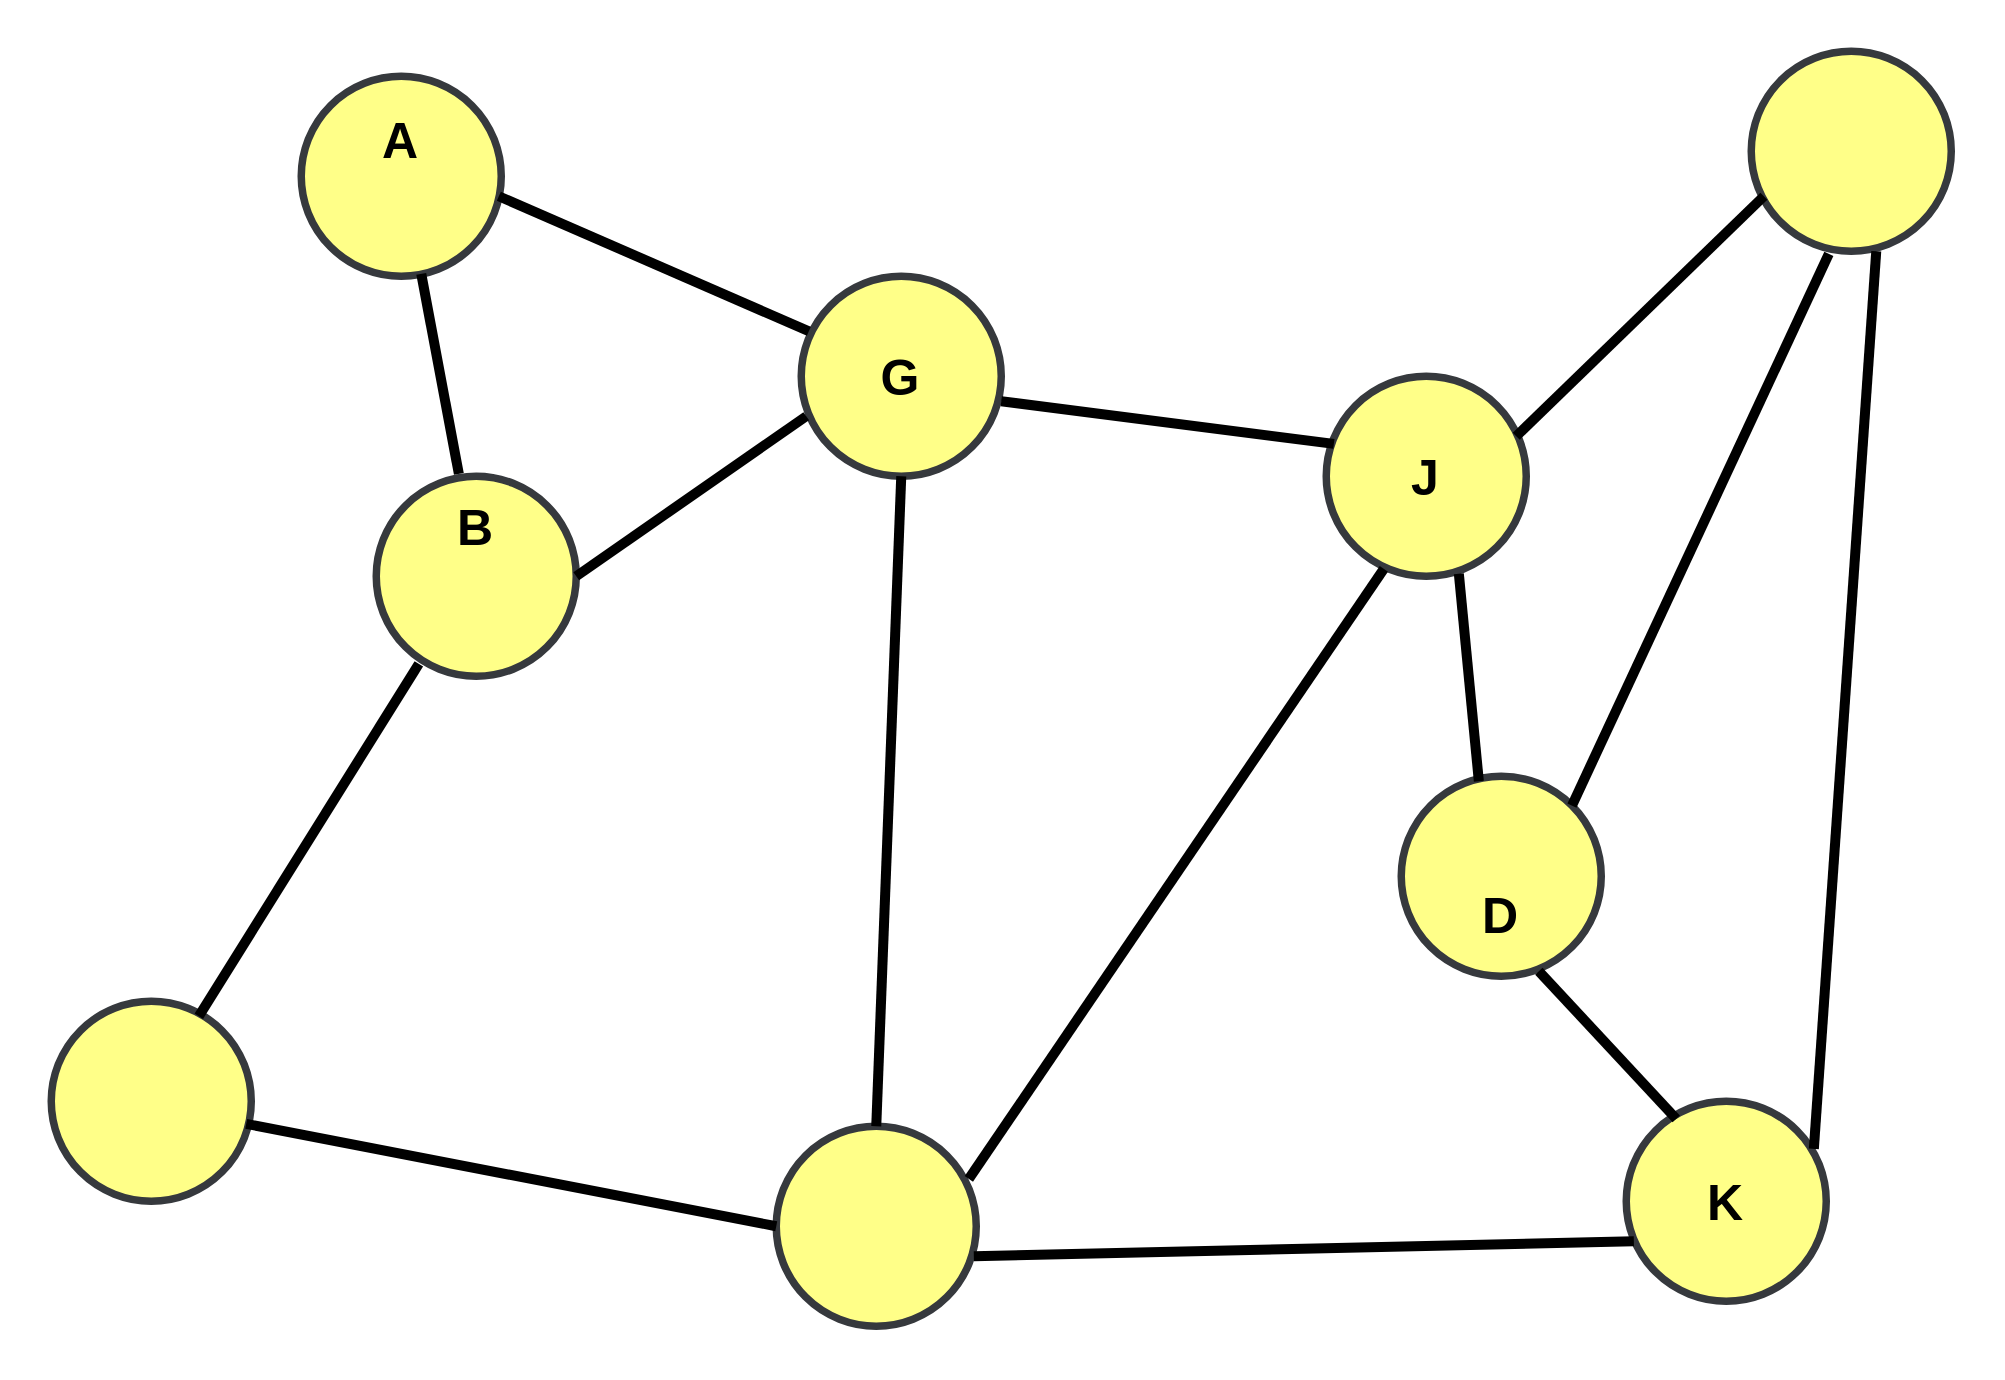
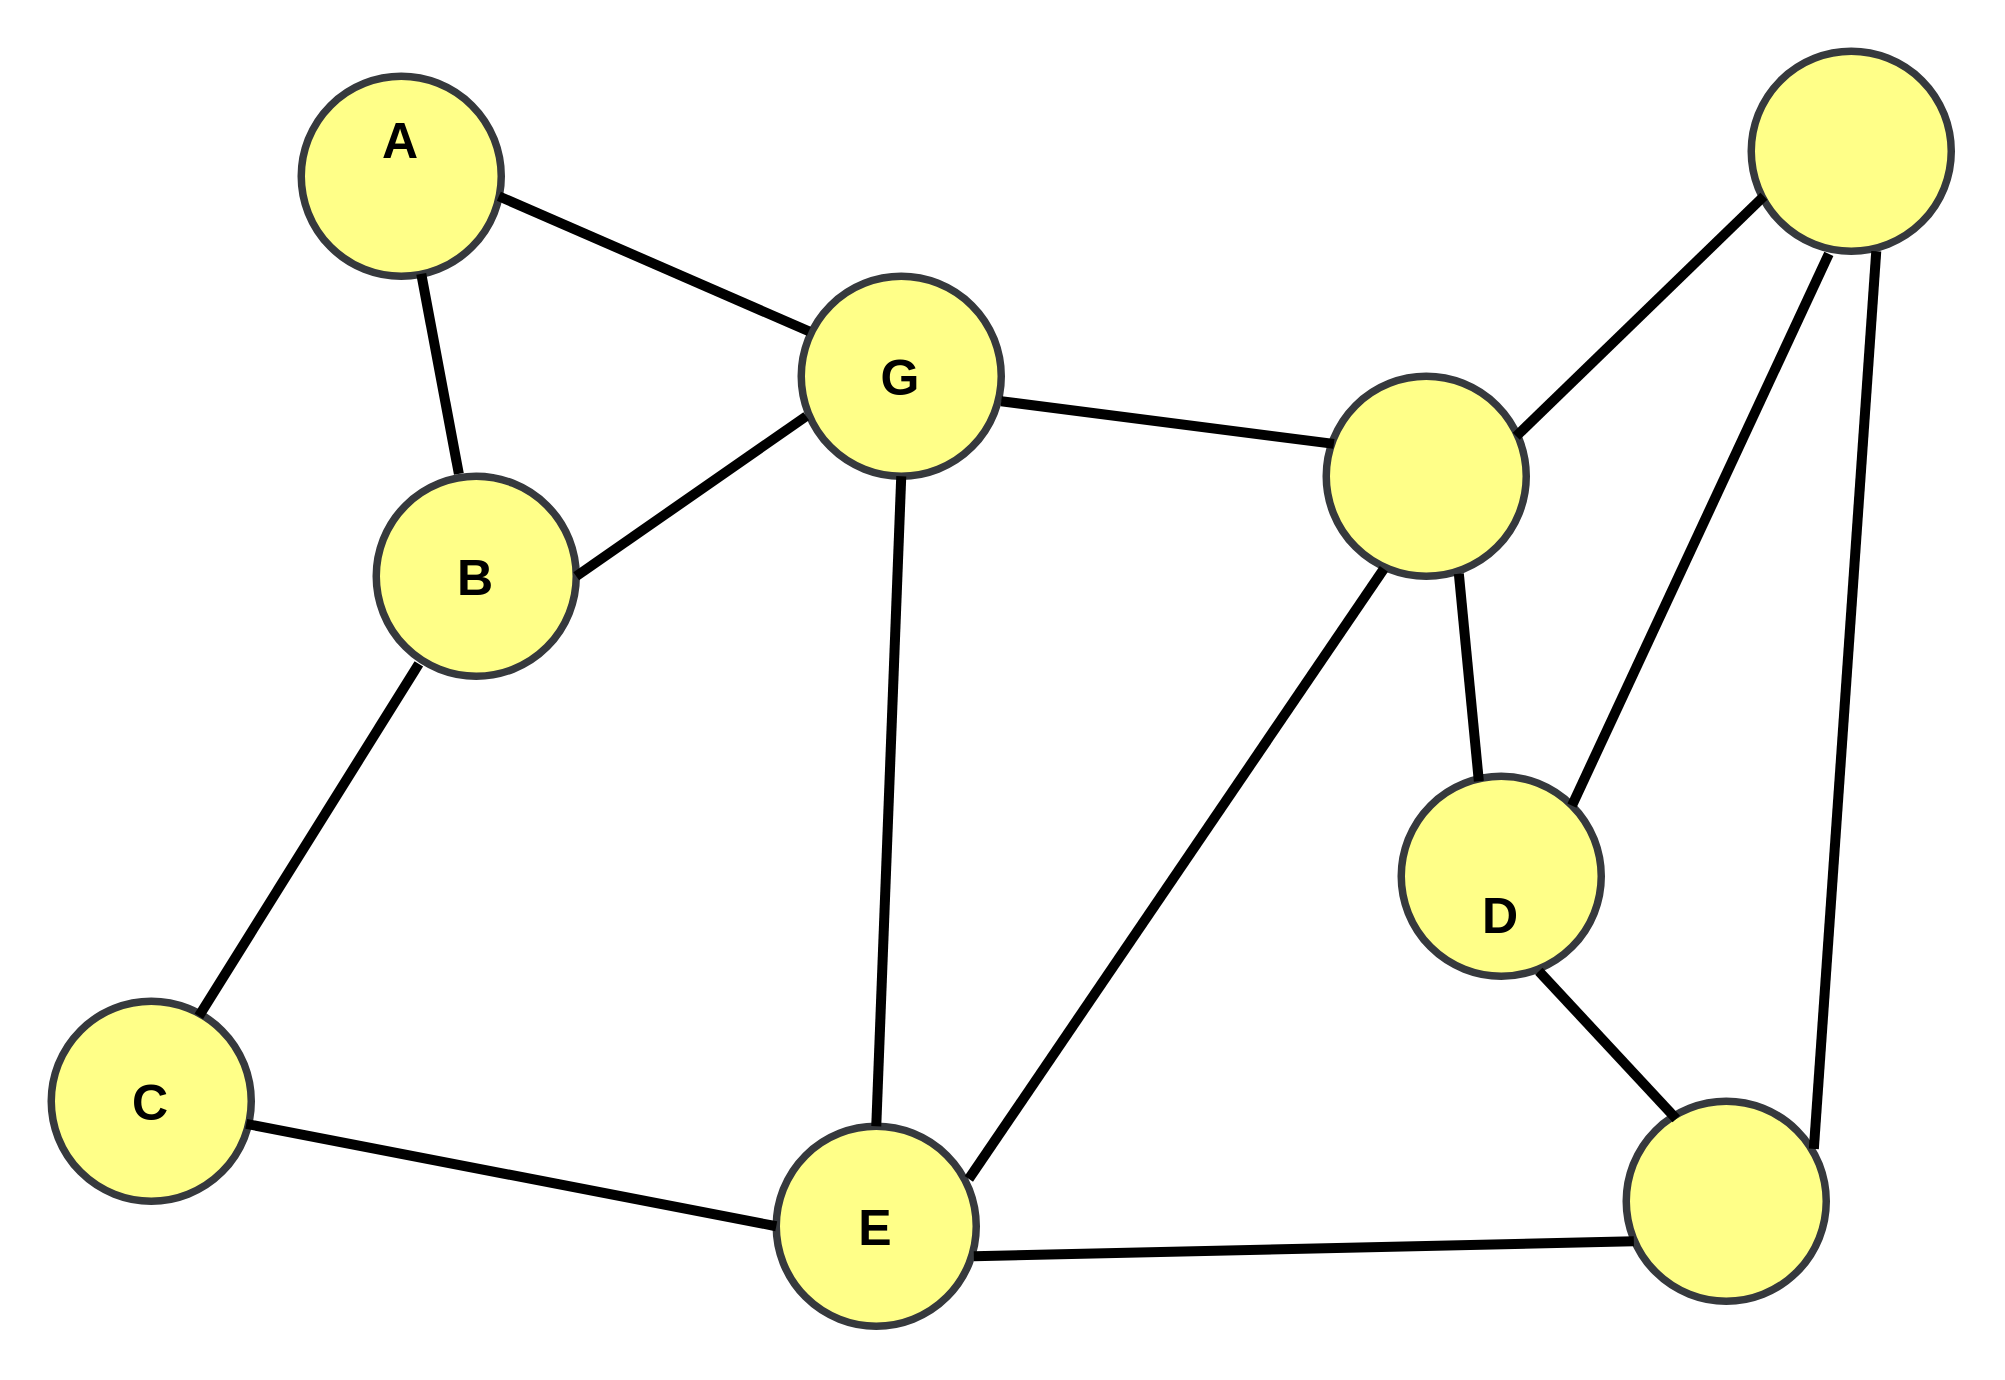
  <mxCell id="0" />
  <mxCell id="1" parent="0" />
  <mxCell id="2" value="" style="group" vertex="1" connectable="0" parent="1"><mxGeometry x="120" y="30" width="80" height="80" as="geometry" /></mxCell>
  <mxCell id="3" value="" style="ellipse;whiteSpace=wrap;html=1;strokeWidth=3;fontFamily=Tahoma;fillColor=#ffff88;strokeColor=#36393d;" vertex="1" parent="2"><mxGeometry width="80" height="80" as="geometry" /></mxCell>
  <mxCell id="4" value="A" style="text;html=1;align=center;verticalAlign=middle;whiteSpace=wrap;rounded=0;fontSize=20;fontStyle=1" vertex="1" parent="2"><mxGeometry x="10" y="10" width="60" height="30" as="geometry" /></mxCell>
  <mxCell id="5" value="" style="group" vertex="1" connectable="0" parent="1"><mxGeometry x="150" y="190" width="80" height="80" as="geometry" /></mxCell>
  <mxCell id="6" value="" style="ellipse;whiteSpace=wrap;html=1;strokeWidth=3;fontFamily=Tahoma;fillColor=#ffff88;strokeColor=#36393d;" vertex="1" parent="5"><mxGeometry width="80" height="80" as="geometry" /></mxCell>
- <mxCell id="7" value="B" style="text;html=1;align=center;verticalAlign=middle;whiteSpace=wrap;rounded=0;fontSize=20;fontStyle=1" vertex="1" parent="5"><mxGeometry x="10" y="5" width="60" height="30" as="geometry" /></mxCell>
+ <mxCell id="7" value="B" style="text;html=1;align=center;verticalAlign=middle;whiteSpace=wrap;rounded=0;fontSize=20;fontStyle=1" vertex="1" parent="5"><mxGeometry x="10" y="25" width="60" height="30" as="geometry" /></mxCell>
  <mxCell id="8" value="" style="group" vertex="1" connectable="0" parent="1"><mxGeometry x="320" y="110" width="80" height="80" as="geometry" /></mxCell>
  <mxCell id="9" value="" style="ellipse;whiteSpace=wrap;html=1;strokeWidth=3;fontFamily=Tahoma;fillColor=#ffff88;strokeColor=#36393d;" vertex="1" parent="8"><mxGeometry width="80" height="80" as="geometry" /></mxCell>
  <mxCell id="10" value="G" style="text;html=1;align=center;verticalAlign=middle;whiteSpace=wrap;rounded=0;fontSize=20;fontStyle=1" vertex="1" parent="8"><mxGeometry x="10" y="25" width="60" height="30" as="geometry" /></mxCell>
  <mxCell id="11" value="" style="group" vertex="1" connectable="0" parent="1"><mxGeometry x="560" y="310" width="80" height="80" as="geometry" /></mxCell>
  <mxCell id="12" value="" style="ellipse;whiteSpace=wrap;html=1;strokeWidth=3;fontFamily=Tahoma;fillColor=#ffff88;strokeColor=#36393d;" vertex="1" parent="11"><mxGeometry width="80" height="80" as="geometry" /></mxCell>
  <mxCell id="13" value="D" style="text;html=1;align=center;verticalAlign=middle;whiteSpace=wrap;rounded=0;fontSize=20;fontStyle=1" vertex="1" parent="11"><mxGeometry x="10" y="40" width="60" height="30" as="geometry" /></mxCell>
  <mxCell id="14" value="" style="group" vertex="1" connectable="0" parent="1"><mxGeometry x="310" y="450" width="80" height="80" as="geometry" /></mxCell>
  <mxCell id="15" value="" style="ellipse;whiteSpace=wrap;html=1;strokeWidth=3;fontFamily=Tahoma;fillColor=#ffff88;strokeColor=#36393d;" vertex="1" parent="14"><mxGeometry width="80" height="80" as="geometry" /></mxCell>
+ <mxCell id="16" value="E" style="text;html=1;align=center;verticalAlign=middle;whiteSpace=wrap;rounded=0;fontSize=20;fontStyle=1" vertex="1" parent="14"><mxGeometry x="10" y="25" width="60" height="30" as="geometry" /></mxCell>
  <mxCell id="17" value="" style="group" vertex="1" connectable="0" parent="1"><mxGeometry x="700" y="20" width="80" height="80" as="geometry" /></mxCell>
  <mxCell id="18" value="" style="ellipse;whiteSpace=wrap;html=1;strokeWidth=3;fontFamily=Tahoma;fillColor=#ffff88;strokeColor=#36393d;" vertex="1" parent="17"><mxGeometry width="80" height="80" as="geometry" /></mxCell>
  <mxCell id="19" value="" style="group" vertex="1" connectable="0" parent="1"><mxGeometry x="530" y="150" width="80" height="80" as="geometry" /></mxCell>
  <mxCell id="20" value="" style="ellipse;whiteSpace=wrap;html=1;strokeWidth=3;fontFamily=Tahoma;fillColor=#ffff88;strokeColor=#36393d;" vertex="1" parent="19"><mxGeometry width="80" height="80" as="geometry" /></mxCell>
- <mxCell id="21" value="J" style="text;html=1;align=center;verticalAlign=middle;whiteSpace=wrap;rounded=0;fontSize=20;fontStyle=1" vertex="1" parent="19"><mxGeometry x="10" y="25" width="60" height="30" as="geometry" /></mxCell>
  <mxCell id="22" value="" style="group" vertex="1" connectable="0" parent="1"><mxGeometry x="20" y="400" width="80" height="80" as="geometry" /></mxCell>
  <mxCell id="23" value="" style="ellipse;whiteSpace=wrap;html=1;strokeWidth=3;fontFamily=Tahoma;fillColor=#ffff88;strokeColor=#36393d;" vertex="1" parent="22"><mxGeometry width="80" height="80" as="geometry" /></mxCell>
+ <mxCell id="24" value="C" style="text;html=1;align=center;verticalAlign=middle;whiteSpace=wrap;rounded=0;fontSize=20;fontStyle=1" vertex="1" parent="22"><mxGeometry x="10" y="25" width="60" height="30" as="geometry" /></mxCell>
  <mxCell id="25" value="" style="group" vertex="1" connectable="0" parent="1"><mxGeometry x="650" y="440" width="80" height="80" as="geometry" /></mxCell>
  <mxCell id="26" value="" style="ellipse;whiteSpace=wrap;html=1;strokeWidth=3;fontFamily=Tahoma;fillColor=#ffff88;strokeColor=#36393d;" vertex="1" parent="25"><mxGeometry width="80" height="80" as="geometry" /></mxCell>
- <mxCell id="27" value="K" style="text;html=1;align=center;verticalAlign=middle;whiteSpace=wrap;rounded=0;fontSize=20;fontStyle=1" vertex="1" parent="25"><mxGeometry x="10" y="25" width="60" height="30" as="geometry" /></mxCell>
  <mxCell id="28" value="" style="endArrow=none;html=1;rounded=0;exitX=0.413;exitY=-0.012;exitDx=0;exitDy=0;entryX=0.6;entryY=0.988;entryDx=0;entryDy=0;exitPerimeter=0;strokeWidth=4;entryPerimeter=0;" edge="1" parent="1" source="6" target="3"><mxGeometry width="50" height="50" relative="1" as="geometry"><mxPoint x="190" y="160" as="sourcePoint" /><mxPoint x="170" y="120" as="targetPoint" /></mxGeometry></mxCell>
  <mxCell id="29" value="" style="endArrow=none;html=1;rounded=0;exitX=0.038;exitY=0.275;exitDx=0;exitDy=0;entryX=0.988;entryY=0.6;entryDx=0;entryDy=0;exitPerimeter=0;strokeWidth=4;entryPerimeter=0;" edge="1" parent="1" source="9" target="3"><mxGeometry width="50" height="50" relative="1" as="geometry"><mxPoint x="285" y="130" as="sourcePoint" /><mxPoint x="270" y="50" as="targetPoint" /></mxGeometry></mxCell>
  <mxCell id="30" value="" style="endArrow=none;html=1;rounded=0;exitX=1;exitY=0.5;exitDx=0;exitDy=0;entryX=0.025;entryY=0.7;entryDx=0;entryDy=0;strokeWidth=4;exitPerimeter=0;entryPerimeter=0;" edge="1" parent="1" source="6" target="9"><mxGeometry width="50" height="50" relative="1" as="geometry"><mxPoint x="295" y="290" as="sourcePoint" /><mxPoint x="280" y="210" as="targetPoint" /></mxGeometry></mxCell>
  <mxCell id="31" value="" style="endArrow=none;html=1;rounded=0;exitX=0.738;exitY=0.075;exitDx=0;exitDy=0;entryX=0.213;entryY=0.938;entryDx=0;entryDy=0;strokeWidth=4;exitPerimeter=0;entryPerimeter=0;" edge="1" parent="1" source="23" target="6"><mxGeometry width="50" height="50" relative="1" as="geometry"><mxPoint x="200" y="379.5" as="sourcePoint" /><mxPoint x="293" y="320.5" as="targetPoint" /></mxGeometry></mxCell>
  <mxCell id="32" value="" style="endArrow=none;html=1;rounded=0;exitX=0.975;exitY=0.613;exitDx=0;exitDy=0;entryX=0;entryY=0.5;entryDx=0;entryDy=0;strokeWidth=4;exitPerimeter=0;" edge="1" parent="1" source="23" target="15"><mxGeometry width="50" height="50" relative="1" as="geometry"><mxPoint x="160" y="520" as="sourcePoint" /><mxPoint x="248" y="379" as="targetPoint" /></mxGeometry></mxCell>
  <mxCell id="33" value="" style="endArrow=none;html=1;rounded=0;entryX=0.5;entryY=0;entryDx=0;entryDy=0;strokeWidth=4;exitX=0.5;exitY=1;exitDx=0;exitDy=0;" edge="1" parent="1" source="9" target="15"><mxGeometry width="50" height="50" relative="1" as="geometry"><mxPoint x="212" y="330" as="sourcePoint" /><mxPoint x="424" y="371" as="targetPoint" /></mxGeometry></mxCell>
  <mxCell id="34" value="" style="endArrow=none;html=1;rounded=0;strokeWidth=4;entryX=0.038;entryY=0.338;entryDx=0;entryDy=0;entryPerimeter=0;" edge="1" parent="1" target="20"><mxGeometry width="50" height="50" relative="1" as="geometry"><mxPoint x="400" y="160" as="sourcePoint" /><mxPoint x="528" y="183" as="targetPoint" /></mxGeometry></mxCell>
  <mxCell id="35" value="" style="endArrow=none;html=1;rounded=0;strokeWidth=4;entryX=0.063;entryY=0.725;entryDx=0;entryDy=0;exitX=0.95;exitY=0.3;exitDx=0;exitDy=0;entryPerimeter=0;exitPerimeter=0;" edge="1" parent="1" source="20" target="18"><mxGeometry width="50" height="50" relative="1" as="geometry"><mxPoint x="519" y="49" as="sourcePoint" /><mxPoint x="650" y="71" as="targetPoint" /></mxGeometry></mxCell>
  <mxCell id="36" value="" style="endArrow=none;html=1;rounded=0;strokeWidth=4;entryX=0.288;entryY=0.963;entryDx=0;entryDy=0;exitX=0.963;exitY=0.263;exitDx=0;exitDy=0;entryPerimeter=0;exitPerimeter=0;" edge="1" parent="1" source="15" target="20"><mxGeometry width="50" height="50" relative="1" as="geometry"><mxPoint x="410" y="403" as="sourcePoint" /><mxPoint x="513" y="310" as="targetPoint" /></mxGeometry></mxCell>
  <mxCell id="37" value="" style="endArrow=none;html=1;rounded=0;strokeWidth=4;entryX=0.663;entryY=0.988;entryDx=0;entryDy=0;exitX=0.388;exitY=0.025;exitDx=0;exitDy=0;entryPerimeter=0;exitPerimeter=0;" edge="1" parent="1" source="12" target="20"><mxGeometry width="50" height="50" relative="1" as="geometry"><mxPoint x="394" y="482" as="sourcePoint" /><mxPoint x="563" y="237" as="targetPoint" /></mxGeometry></mxCell>
  <mxCell id="38" value="" style="endArrow=none;html=1;rounded=0;strokeWidth=4;entryX=0.688;entryY=0.975;entryDx=0;entryDy=0;exitX=0.25;exitY=0.088;exitDx=0;exitDy=0;entryPerimeter=0;exitPerimeter=0;" edge="1" parent="1" source="26" target="12"><mxGeometry width="50" height="50" relative="1" as="geometry"><mxPoint x="678" y="423" as="sourcePoint" /><mxPoint x="670" y="340" as="targetPoint" /></mxGeometry></mxCell>
  <mxCell id="39" value="" style="endArrow=none;html=1;rounded=0;strokeWidth=4;entryX=0.988;entryY=0.65;entryDx=0;entryDy=0;exitX=0.038;exitY=0.7;exitDx=0;exitDy=0;entryPerimeter=0;exitPerimeter=0;" edge="1" parent="1" source="26" target="15"><mxGeometry width="50" height="50" relative="1" as="geometry"><mxPoint x="525" y="509" as="sourcePoint" /><mxPoint x="470" y="450" as="targetPoint" /></mxGeometry></mxCell>
  <mxCell id="40" value="" style="endArrow=none;html=1;rounded=0;strokeWidth=4;entryX=0.388;entryY=1.013;entryDx=0;entryDy=0;exitX=1;exitY=0;exitDx=0;exitDy=0;entryPerimeter=0;" edge="1" parent="1" source="12" target="18"><mxGeometry width="50" height="50" relative="1" as="geometry"><mxPoint x="678" y="270" as="sourcePoint" /><mxPoint x="670" y="187" as="targetPoint" /></mxGeometry></mxCell>
  <mxCell id="41" value="" style="endArrow=none;html=1;rounded=0;strokeWidth=4;entryX=0.625;entryY=1;entryDx=0;entryDy=0;exitX=0.938;exitY=0.238;exitDx=0;exitDy=0;entryPerimeter=0;exitPerimeter=0;" edge="1" parent="1" source="26" target="18"><mxGeometry width="50" height="50" relative="1" as="geometry"><mxPoint x="688.5" y="331" as="sourcePoint" /><mxPoint x="791.5" y="110" as="targetPoint" /></mxGeometry></mxCell>
